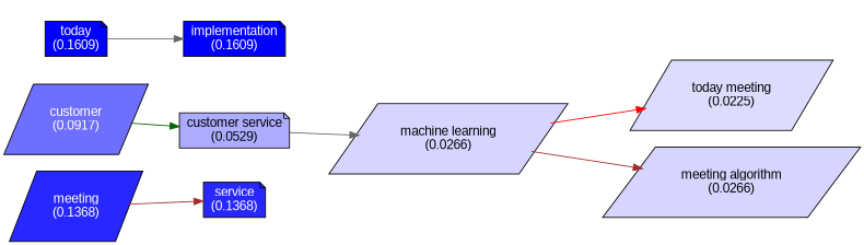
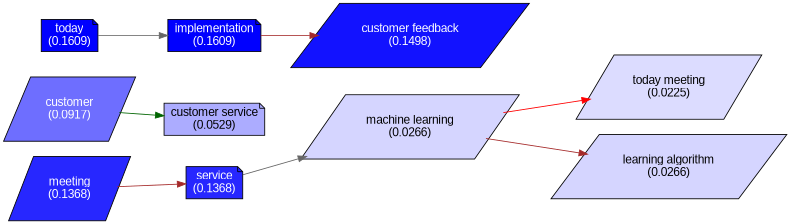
  digraph {
    rankdir=LR
    node [fillcolor="#d5d5ff" fontcolor=white fontname=Arial shape=parallelogram style=filled]
    edge [color=brown]
    n1 [fillcolor="#dcdcff" fontcolor=black label="today meeting\n(0.0225)"]
    n2 [fontcolor=black label="machine learning\n(0.0266)"]
-   n3 [fontcolor=black label="meeting algorithm\n(0.0266)"]
+   n3 [fontcolor=black label="learning algorithm\n(0.0266)"]
    n4 [fillcolor="#acacff" fontcolor=black label="customer service\n(0.0529)" shape=note]
    n5 [fillcolor="#6e6eff" label="customer\n(0.0917)"]
    n6 [fillcolor="#2727ff" label="meeting\n(0.1368)"]
    n7 [fillcolor="#2727ff" label="service\n(0.1368)" shape=note]
+   n8 [fillcolor="#1212ff" label="customer feedback\n(0.1498)"]
    n9 [fillcolor="#0000ff" label="today\n(0.1609)" shape=note]
    n10 [fillcolor="#0000ff" label="implementation\n(0.1609)" shape=note]
    n2 -> n1 [color=red]
    n2 -> n3
-   n4 -> n2 [color=gray40]
+   n7 -> n2 [color=gray40]
    n5 -> n4 [color=darkgreen]
    n6 -> n7
    n9 -> n10 [color=gray40]
+   n10 -> n8
  }
